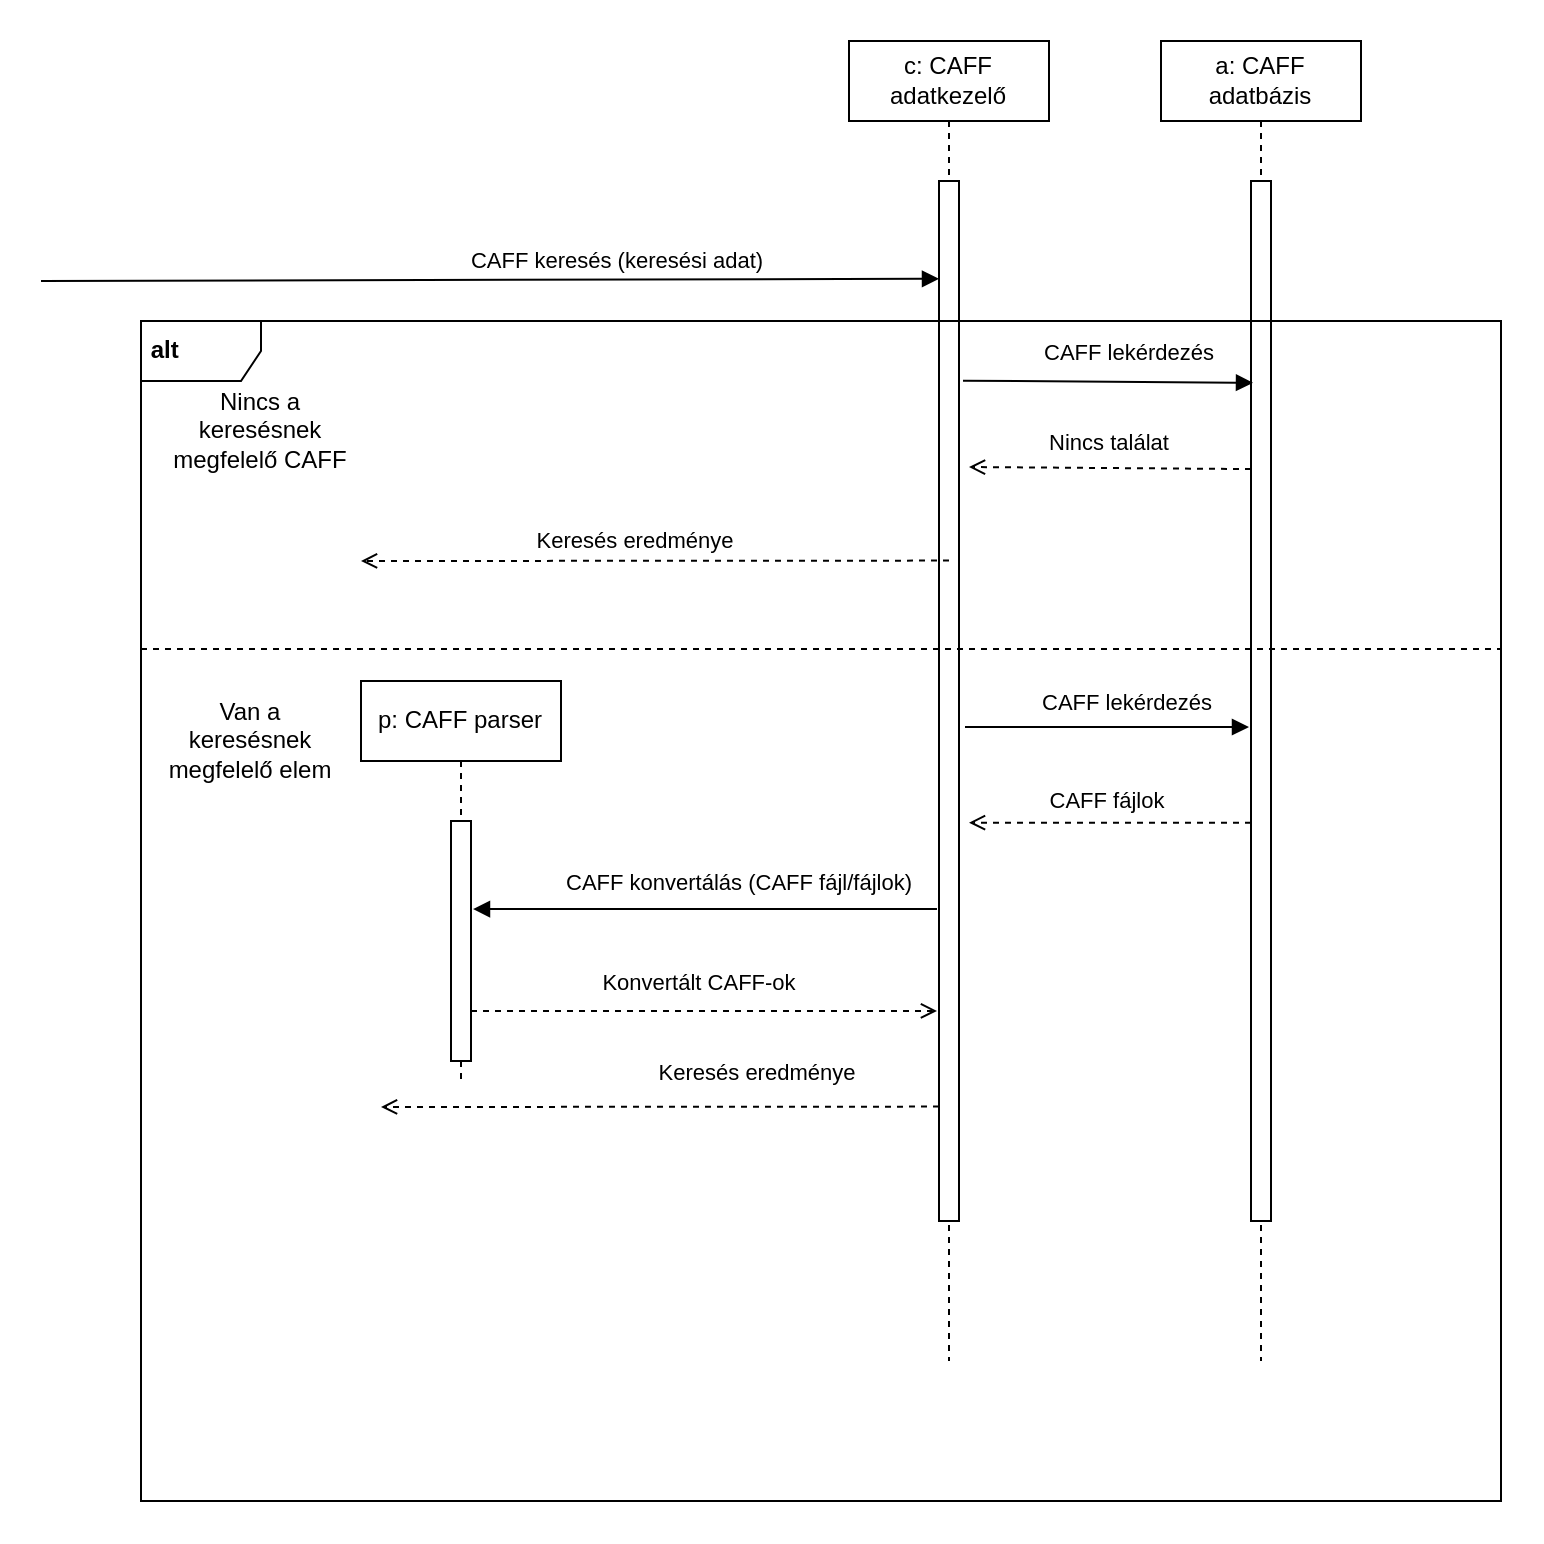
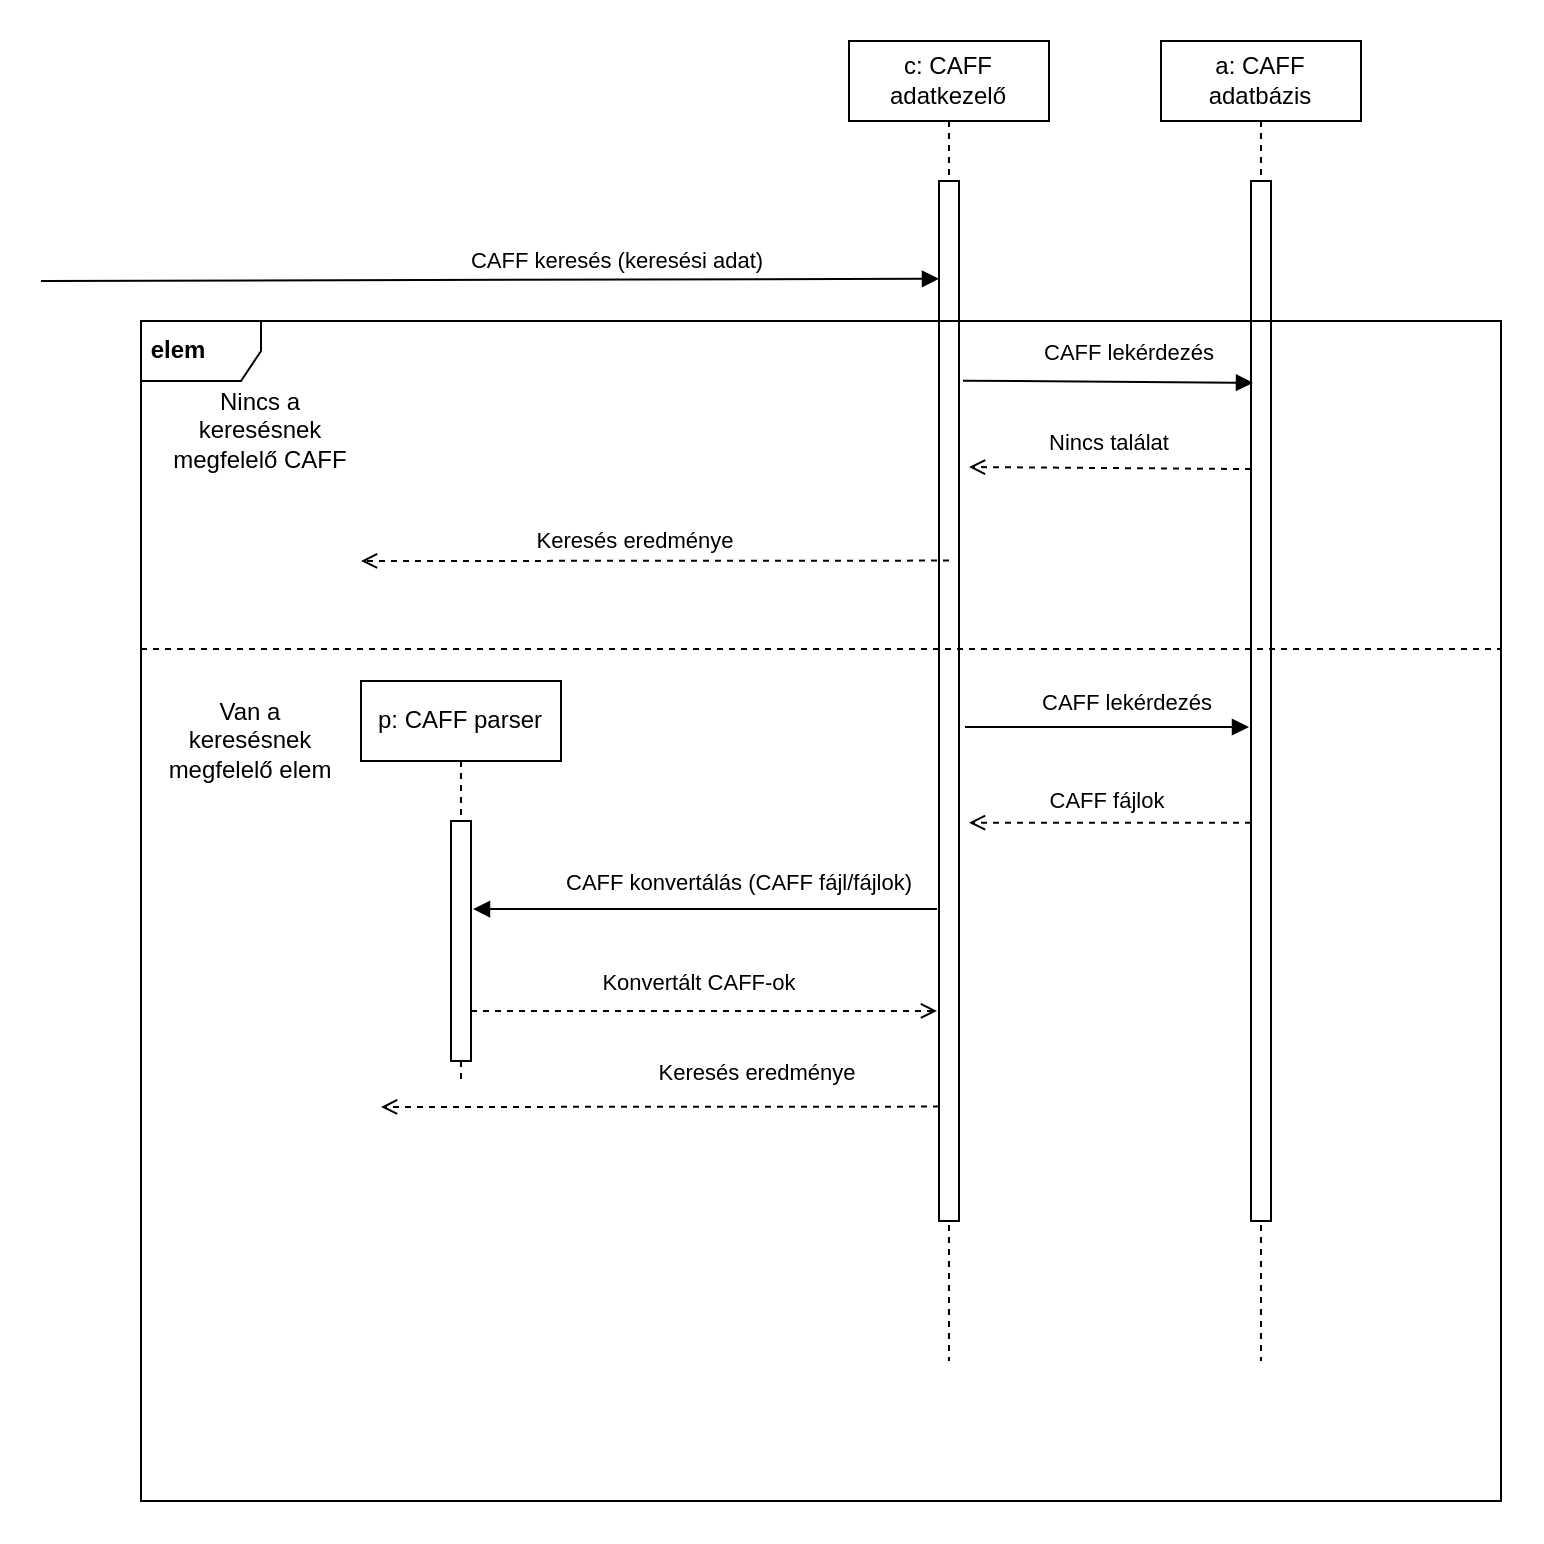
  <mxCell id="0" />
  <mxCell id="1" parent="0" />
  <mxCell id="2" value="c: CAFF adatkezelő" style="shape=umlLifeline;perimeter=lifelinePerimeter;whiteSpace=wrap;html=1;container=1;collapsible=0;recursiveResize=0;outlineConnect=0;" vertex="1" parent="1"><mxGeometry x="424" y="20" width="100" height="660" as="geometry" /></mxCell>
  <mxCell id="3" value="" style="html=1;points=[];perimeter=orthogonalPerimeter;" vertex="1" parent="2"><mxGeometry x="45" y="70" width="10" height="520" as="geometry" /></mxCell>
  <mxCell id="4" value="a: CAFF adatbázis" style="shape=umlLifeline;perimeter=lifelinePerimeter;whiteSpace=wrap;html=1;container=1;collapsible=0;recursiveResize=0;outlineConnect=0;" vertex="1" parent="1"><mxGeometry x="580" y="20" width="100" height="660" as="geometry" /></mxCell>
  <mxCell id="5" value="" style="html=1;points=[];perimeter=orthogonalPerimeter;" vertex="1" parent="4"><mxGeometry x="45" y="70" width="10" height="520" as="geometry" /></mxCell>
  <mxCell id="6" value="p: CAFF parser" style="shape=umlLifeline;perimeter=lifelinePerimeter;whiteSpace=wrap;html=1;container=1;collapsible=0;recursiveResize=0;outlineConnect=0;" vertex="1" parent="1"><mxGeometry x="180" y="340" width="100" height="200" as="geometry" /></mxCell>
  <mxCell id="7" value="" style="html=1;points=[];perimeter=orthogonalPerimeter;" vertex="1" parent="6"><mxGeometry x="45" y="70" width="10" height="120" as="geometry" /></mxCell>
  <mxCell id="8" value="" style="html=1;verticalAlign=bottom;labelBackgroundColor=none;endArrow=block;endFill=1;rounded=0;entryX=0;entryY=0.094;entryDx=0;entryDy=0;entryPerimeter=0;" edge="1" parent="1" target="3"><mxGeometry width="160" relative="1" as="geometry"><mxPoint x="20" y="140" as="sourcePoint" /><mxPoint x="180" y="140" as="targetPoint" /></mxGeometry></mxCell>
  <mxCell id="9" value="CAFF keresés (keresési adat)" style="edgeLabel;html=1;align=center;verticalAlign=middle;resizable=0;points=[];" vertex="1" connectable="0" parent="8"><mxGeometry x="-0.611" y="1" relative="1" as="geometry"><mxPoint x="201" y="-9" as="offset" /></mxGeometry></mxCell>
  <mxCell id="10" value="" style="html=1;verticalAlign=bottom;labelBackgroundColor=none;endArrow=block;endFill=1;rounded=0;exitX=1.2;exitY=0.192;exitDx=0;exitDy=0;exitPerimeter=0;entryX=0.1;entryY=0.194;entryDx=0;entryDy=0;entryPerimeter=0;" edge="1" parent="1" source="3" target="5"><mxGeometry width="160" relative="1" as="geometry"><mxPoint x="340" y="310" as="sourcePoint" /><mxPoint x="500" y="310" as="targetPoint" /></mxGeometry></mxCell>
  <mxCell id="11" value="CAFF lekérdezés" style="edgeLabel;html=1;align=center;verticalAlign=middle;resizable=0;points=[];" vertex="1" connectable="0" parent="10"><mxGeometry x="-0.174" relative="1" as="geometry"><mxPoint x="23" y="-15" as="offset" /></mxGeometry></mxCell>
  <mxCell id="12" value="" style="line;strokeWidth=1;fillColor=none;align=left;verticalAlign=middle;spacingTop=-1;spacingLeft=3;spacingRight=3;rotatable=0;labelPosition=right;points=[];portConstraint=eastwest;strokeColor=inherit;dashed=1;" vertex="1" parent="1"><mxGeometry x="70" y="320" width="680" height="8" as="geometry" /></mxCell>
  <mxCell id="13" value="Nincs a keresésnek megfelelő CAFF" style="text;html=1;strokeColor=none;fillColor=none;align=center;verticalAlign=middle;whiteSpace=wrap;rounded=0;dashed=1;" vertex="1" parent="1"><mxGeometry x="80" y="190" width="100" height="50" as="geometry" /></mxCell>
  <mxCell id="14" value="" style="html=1;verticalAlign=bottom;labelBackgroundColor=none;endArrow=open;endFill=0;dashed=1;rounded=0;exitX=0;exitY=0.277;exitDx=0;exitDy=0;exitPerimeter=0;entryX=1.5;entryY=0.275;entryDx=0;entryDy=0;entryPerimeter=0;" edge="1" parent="1" source="5" target="3"><mxGeometry width="160" relative="1" as="geometry"><mxPoint x="340" y="320" as="sourcePoint" /><mxPoint x="500" y="320" as="targetPoint" /></mxGeometry></mxCell>
  <mxCell id="15" value="Nincs találat" style="edgeLabel;html=1;align=center;verticalAlign=middle;resizable=0;points=[];" vertex="1" connectable="0" parent="14"><mxGeometry x="0.272" y="1" relative="1" as="geometry"><mxPoint x="19" y="-14" as="offset" /></mxGeometry></mxCell>
  <mxCell id="16" value="" style="html=1;verticalAlign=bottom;labelBackgroundColor=none;endArrow=open;endFill=0;dashed=1;rounded=0;exitX=0.5;exitY=0.365;exitDx=0;exitDy=0;exitPerimeter=0;" edge="1" parent="1" source="3"><mxGeometry width="160" relative="1" as="geometry"><mxPoint x="340" y="320" as="sourcePoint" /><mxPoint x="180" y="280" as="targetPoint" /></mxGeometry></mxCell>
  <mxCell id="17" value="Keresés eredménye" style="edgeLabel;html=1;align=center;verticalAlign=middle;resizable=0;points=[];" vertex="1" connectable="0" parent="16"><mxGeometry x="0.22" y="-1" relative="1" as="geometry"><mxPoint x="22" y="-9" as="offset" /></mxGeometry></mxCell>
  <mxCell id="18" value="" style="html=1;verticalAlign=bottom;labelBackgroundColor=none;endArrow=block;endFill=1;rounded=0;exitX=1.3;exitY=0.525;exitDx=0;exitDy=0;exitPerimeter=0;entryX=-0.1;entryY=0.525;entryDx=0;entryDy=0;entryPerimeter=0;" edge="1" parent="1" source="3" target="5"><mxGeometry width="160" relative="1" as="geometry"><mxPoint x="340" y="320" as="sourcePoint" /><mxPoint x="500" y="320" as="targetPoint" /></mxGeometry></mxCell>
  <mxCell id="19" value="CAFF lekérdezés" style="edgeLabel;html=1;align=center;verticalAlign=middle;resizable=0;points=[];" vertex="1" connectable="0" parent="18"><mxGeometry x="-0.184" y="2" relative="1" as="geometry"><mxPoint x="22" y="-11" as="offset" /></mxGeometry></mxCell>
  <mxCell id="20" value="" style="html=1;verticalAlign=bottom;labelBackgroundColor=none;endArrow=open;endFill=0;dashed=1;rounded=0;exitX=0;exitY=0.617;exitDx=0;exitDy=0;exitPerimeter=0;entryX=1.5;entryY=0.617;entryDx=0;entryDy=0;entryPerimeter=0;" edge="1" parent="1" source="5" target="3"><mxGeometry width="160" relative="1" as="geometry"><mxPoint x="340" y="320" as="sourcePoint" /><mxPoint x="500" y="320" as="targetPoint" /></mxGeometry></mxCell>
  <mxCell id="21" value="CAFF fájlok" style="edgeLabel;html=1;align=center;verticalAlign=middle;resizable=0;points=[];" vertex="1" connectable="0" parent="20"><mxGeometry x="0.2" y="-2" relative="1" as="geometry"><mxPoint x="12" y="-9" as="offset" /></mxGeometry></mxCell>
  <mxCell id="22" value="Van a keresésnek megfelelő elem" style="text;html=1;strokeColor=none;fillColor=none;align=center;verticalAlign=middle;whiteSpace=wrap;rounded=0;dashed=1;" vertex="1" parent="1"><mxGeometry x="80" y="340" width="90" height="60" as="geometry" /></mxCell>
  <mxCell id="23" value="" style="html=1;verticalAlign=bottom;labelBackgroundColor=none;endArrow=block;endFill=1;rounded=0;exitX=-0.1;exitY=0.7;exitDx=0;exitDy=0;exitPerimeter=0;entryX=1.1;entryY=0.367;entryDx=0;entryDy=0;entryPerimeter=0;" edge="1" parent="1" source="3" target="7"><mxGeometry width="160" relative="1" as="geometry"><mxPoint x="410" y="499.5" as="sourcePoint" /><mxPoint x="570" y="499.5" as="targetPoint" /></mxGeometry></mxCell>
  <mxCell id="24" value="CAFF konvertálás (CAFF fájl/fájlok)" style="edgeLabel;html=1;align=center;verticalAlign=middle;resizable=0;points=[];" vertex="1" connectable="0" parent="23"><mxGeometry x="-0.313" relative="1" as="geometry"><mxPoint x="-20" y="-14" as="offset" /></mxGeometry></mxCell>
  <mxCell id="25" value="" style="html=1;verticalAlign=bottom;labelBackgroundColor=none;endArrow=open;endFill=0;dashed=1;rounded=0;exitX=1;exitY=0.792;exitDx=0;exitDy=0;exitPerimeter=0;entryX=-0.1;entryY=0.798;entryDx=0;entryDy=0;entryPerimeter=0;" edge="1" parent="1" source="7" target="3"><mxGeometry width="160" relative="1" as="geometry"><mxPoint x="340" y="400" as="sourcePoint" /><mxPoint x="500" y="400" as="targetPoint" /></mxGeometry></mxCell>
  <mxCell id="26" value="Konvertált CAFF-ok" style="edgeLabel;html=1;align=center;verticalAlign=middle;resizable=0;points=[];" vertex="1" connectable="0" parent="25"><mxGeometry x="-0.157" y="-1" relative="1" as="geometry"><mxPoint x="15" y="-16" as="offset" /></mxGeometry></mxCell>
  <mxCell id="27" value="" style="html=1;verticalAlign=bottom;labelBackgroundColor=none;endArrow=open;endFill=0;dashed=1;rounded=0;exitX=0;exitY=0.89;exitDx=0;exitDy=0;exitPerimeter=0;" edge="1" parent="1" source="3"><mxGeometry width="160" relative="1" as="geometry"><mxPoint x="340" y="400" as="sourcePoint" /><mxPoint x="190" y="553" as="targetPoint" /></mxGeometry></mxCell>
  <mxCell id="28" value="Keresés eredménye" style="edgeLabel;html=1;align=center;verticalAlign=middle;resizable=0;points=[];" vertex="1" connectable="0" parent="27"><mxGeometry x="-0.212" relative="1" as="geometry"><mxPoint x="18" y="-17" as="offset" /></mxGeometry></mxCell>
- <mxCell id="29" value="&lt;b&gt;&amp;nbsp;alt&lt;/b&gt;" style="shape=umlFrame;whiteSpace=wrap;html=1;align=left;" vertex="1" parent="1"><mxGeometry x="70" y="160" width="680" height="590" as="geometry" /></mxCell>
+ <mxCell id="29" value="&lt;b&gt;&amp;nbsp;elem&lt;/b&gt;" style="shape=umlFrame;whiteSpace=wrap;html=1;align=left;" vertex="1" parent="1"><mxGeometry x="70" y="160" width="680" height="590" as="geometry" /></mxCell>
